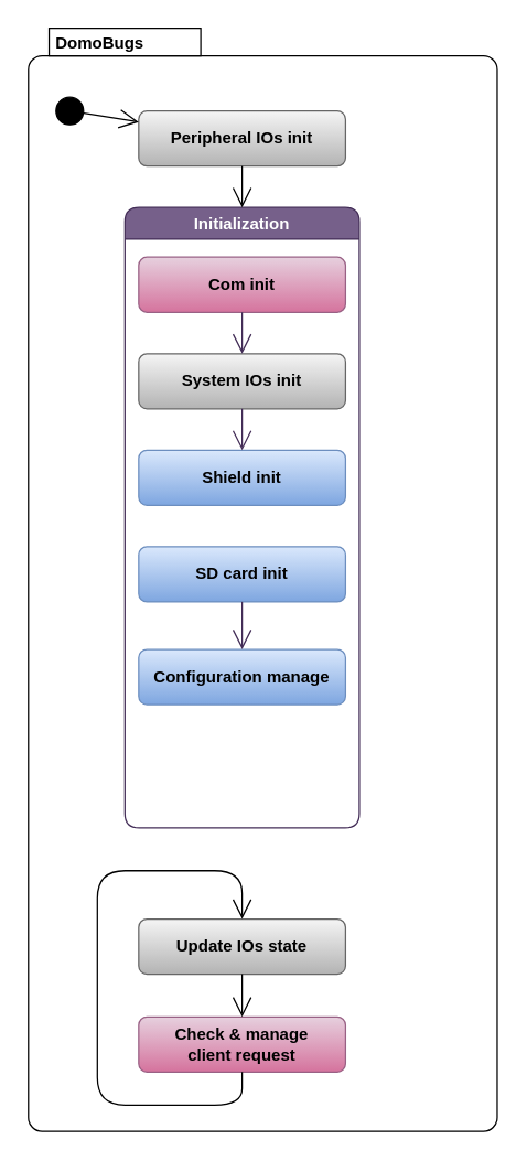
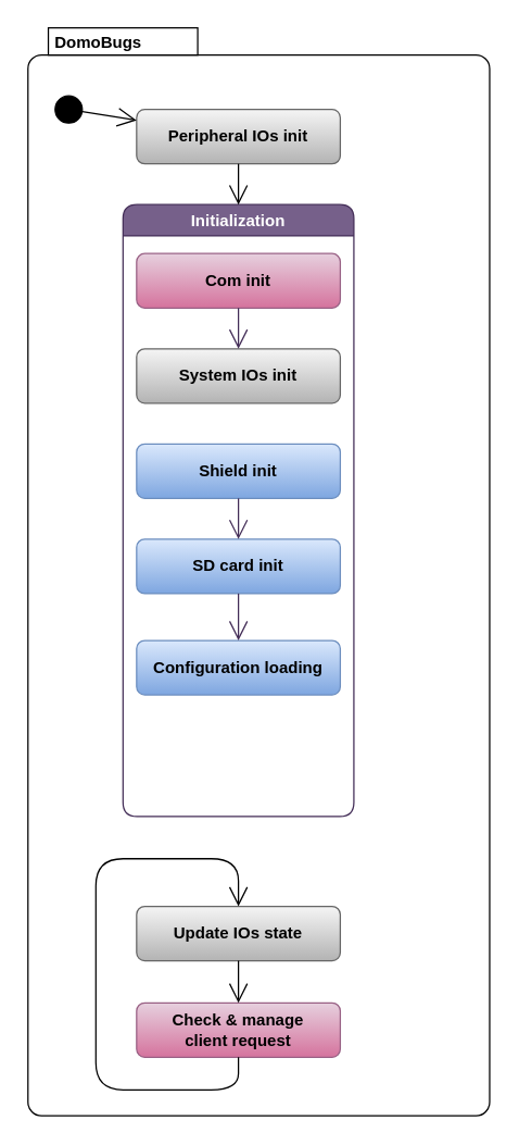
  <mxCell id="0" />
  <mxCell id="1" parent="0" />
  <mxCell id="2" value="DomoBugs" style="shape=mxgraph.sysml.compState;align=left;verticalAlign=top;spacingTop=-3;spacingLeft=18;strokeWidth=1;recursiveResize=0;html=1;fontStyle=1" parent="1" vertex="1"><mxGeometry x="20" y="20" width="340" height="800" as="geometry" /></mxCell>
  <mxCell id="3" value="" style="shape=ellipse;html=1;fillColor=strokeColor;verticalLabelPosition=bottom;labelBackgroundColor=#ffffff;verticalAlign=top;fontStyle=1" parent="2" vertex="1"><mxGeometry x="20" y="50" width="20" height="20" as="geometry" /></mxCell>
  <mxCell id="4" value="Peripheral IOs init" style="strokeColor=#666666;fillColor=#f5f5f5;gradientColor=#b3b3b3;shape=rect;html=1;rounded=1;whiteSpace=wrap;align=center;fontStyle=1" parent="2" vertex="1"><mxGeometry x="80" y="60" width="150" height="40" as="geometry" /></mxCell>
  <mxCell id="5" value="" style="strokeColor=inherit;fillColor=inherit;gradientColor=inherit;edgeStyle=none;html=1;endArrow=open;endSize=12;rounded=0;fontStyle=1" parent="2" source="3" target="4" edge="1"><mxGeometry relative="1" as="geometry" /></mxCell>
  <mxCell id="6" value="Update IOs state" style="strokeColor=#666666;fillColor=#f5f5f5;gradientColor=#b3b3b3;shape=rect;html=1;rounded=1;whiteSpace=wrap;align=center;fontStyle=1" parent="2" vertex="1"><mxGeometry x="80" y="646" width="150" height="40" as="geometry" /></mxCell>
  <mxCell id="7" value="Check &amp;amp; manage&lt;br&gt;client request" style="strokeColor=#996185;fillColor=#e6d0de;gradientColor=#d5739d;shape=rect;html=1;rounded=1;whiteSpace=wrap;align=center;fontStyle=1" parent="2" vertex="1"><mxGeometry x="80" y="717" width="150" height="40" as="geometry" /></mxCell>
  <mxCell id="8" value="" style="strokeColor=inherit;fillColor=inherit;gradientColor=inherit;edgeStyle=none;html=1;endArrow=open;endSize=12;rounded=0;exitX=0.5;exitY=1;exitDx=0;exitDy=0;entryX=0.5;entryY=0;entryDx=0;entryDy=0;fontStyle=1" parent="2" source="6" target="7" edge="1"><mxGeometry relative="1" as="geometry"><mxPoint x="175" y="542" as="sourcePoint" /><mxPoint x="175" y="577" as="targetPoint" /></mxGeometry></mxCell>
  <mxCell id="9" value="" style="strokeColor=inherit;fillColor=inherit;gradientColor=inherit;edgeStyle=none;html=1;endArrow=open;endSize=12;rounded=1;exitX=0.5;exitY=1;exitDx=0;exitDy=0;entryX=0.5;entryY=0;entryDx=0;entryDy=0;fontStyle=1;arcSize=40;flowAnimation=0;comic=0;" parent="2" source="7" target="6" edge="1"><mxGeometry relative="1" as="geometry"><mxPoint x="185" y="546" as="sourcePoint" /><mxPoint x="185" y="581" as="targetPoint" /><Array as="points"><mxPoint x="155" y="781" /><mxPoint x="50" y="781" /><mxPoint x="50" y="611" /><mxPoint x="155" y="611" /></Array></mxGeometry></mxCell>
  <mxCell id="10" value="Initialization" style="swimlane;whiteSpace=wrap;html=1;rounded=1;startSize=23;fillStyle=solid;labelBackgroundColor=none;fillColor=#76608a;strokeColor=#432D57;fontColor=#ffffff;swimlaneFillColor=#FFFFFF;" vertex="1" parent="2"><mxGeometry x="70" y="130" width="170" height="450" as="geometry"><mxRectangle x="70" y="130" width="170" height="60" as="alternateBounds" /></mxGeometry></mxCell>
  <mxCell id="11" value="Com init" style="strokeColor=#996185;fillColor=#e6d0de;gradientColor=#d5739d;shape=rect;html=1;rounded=1;whiteSpace=wrap;align=center;fontStyle=1" vertex="1" parent="10"><mxGeometry x="10" y="36" width="150" height="40" as="geometry" /></mxCell>
  <mxCell id="12" value="System IOs init" style="strokeColor=#666666;fillColor=#f5f5f5;gradientColor=#b3b3b3;shape=rect;html=1;rounded=1;whiteSpace=wrap;align=center;fontStyle=1" vertex="1" parent="10"><mxGeometry x="10" y="106" width="150" height="40" as="geometry" /></mxCell>
  <mxCell id="13" value="" style="strokeColor=inherit;fillColor=inherit;gradientColor=inherit;edgeStyle=none;html=1;endArrow=open;endSize=12;rounded=0;entryX=0.5;entryY=0;entryDx=0;entryDy=0;fontStyle=1" edge="1" parent="10" source="11" target="12"><mxGeometry relative="1" as="geometry"><mxPoint x="85" y="146" as="sourcePoint" /><mxPoint x="95" y="116" as="targetPoint" /></mxGeometry></mxCell>
  <mxCell id="14" value="Shield init" style="strokeColor=#6c8ebf;fillColor=#dae8fc;gradientColor=#7ea6e0;shape=rect;html=1;rounded=1;whiteSpace=wrap;align=center;fontStyle=1" vertex="1" parent="10"><mxGeometry x="10" y="176" width="150" height="40" as="geometry" /></mxCell>
- <mxCell id="15" value="" style="strokeColor=inherit;fillColor=inherit;gradientColor=inherit;edgeStyle=none;html=1;endArrow=open;endSize=12;rounded=0;exitX=0.5;exitY=1;exitDx=0;exitDy=0;entryX=0.5;entryY=0;entryDx=0;entryDy=0;fontStyle=1" edge="1" parent="10" source="12" target="14"><mxGeometry relative="1" as="geometry"><mxPoint x="95" y="86" as="sourcePoint" /><mxPoint x="95" y="116" as="targetPoint" /></mxGeometry></mxCell>
  <mxCell id="16" value="SD card init" style="strokeColor=#6c8ebf;fillColor=#dae8fc;gradientColor=#7ea6e0;shape=rect;html=1;rounded=1;whiteSpace=wrap;align=center;fontStyle=1" vertex="1" parent="10"><mxGeometry x="10" y="246" width="150" height="40" as="geometry" /></mxCell>
- <mxCell id="17" value="Configuration manage" style="strokeColor=#6c8ebf;fillColor=#dae8fc;gradientColor=#7ea6e0;shape=rect;html=1;rounded=1;whiteSpace=wrap;align=center;fontStyle=1" vertex="1" parent="10"><mxGeometry x="10" y="320.5" width="150" height="40" as="geometry" /></mxCell>
+ <mxCell id="17" value="Configuration loading" style="strokeColor=#6c8ebf;fillColor=#dae8fc;gradientColor=#7ea6e0;shape=rect;html=1;rounded=1;whiteSpace=wrap;align=center;fontStyle=1" vertex="1" parent="10"><mxGeometry x="10" y="320.5" width="150" height="40" as="geometry" /></mxCell>
+ <mxCell id="18" value="" style="strokeColor=inherit;fillColor=inherit;gradientColor=inherit;edgeStyle=none;html=1;endArrow=open;endSize=12;rounded=0;exitX=0.5;exitY=1;exitDx=0;exitDy=0;entryX=0.5;entryY=0;entryDx=0;entryDy=0;fontStyle=1" edge="1" parent="10" source="14" target="16"><mxGeometry relative="1" as="geometry"><mxPoint x="95" y="203" as="sourcePoint" /><mxPoint x="95" y="233" as="targetPoint" /></mxGeometry></mxCell>
  <mxCell id="19" value="" style="strokeColor=inherit;fillColor=inherit;gradientColor=inherit;edgeStyle=none;html=1;endArrow=open;endSize=12;rounded=0;exitX=0.5;exitY=1;exitDx=0;exitDy=0;entryX=0.5;entryY=0;entryDx=0;entryDy=0;fontStyle=1" edge="1" parent="10" source="16" target="17"><mxGeometry relative="1" as="geometry"><mxPoint x="105" y="166" as="sourcePoint" /><mxPoint x="105" y="196" as="targetPoint" /></mxGeometry></mxCell>
  <mxCell id="20" value="" style="strokeColor=inherit;fillColor=inherit;gradientColor=inherit;edgeStyle=none;html=1;endArrow=open;endSize=12;rounded=0;fontStyle=1;entryX=0.5;entryY=0;entryDx=0;entryDy=0;" parent="2" source="4" target="10" edge="1"><mxGeometry relative="1" as="geometry"><mxPoint x="155" y="130" as="targetPoint" /></mxGeometry></mxCell>
